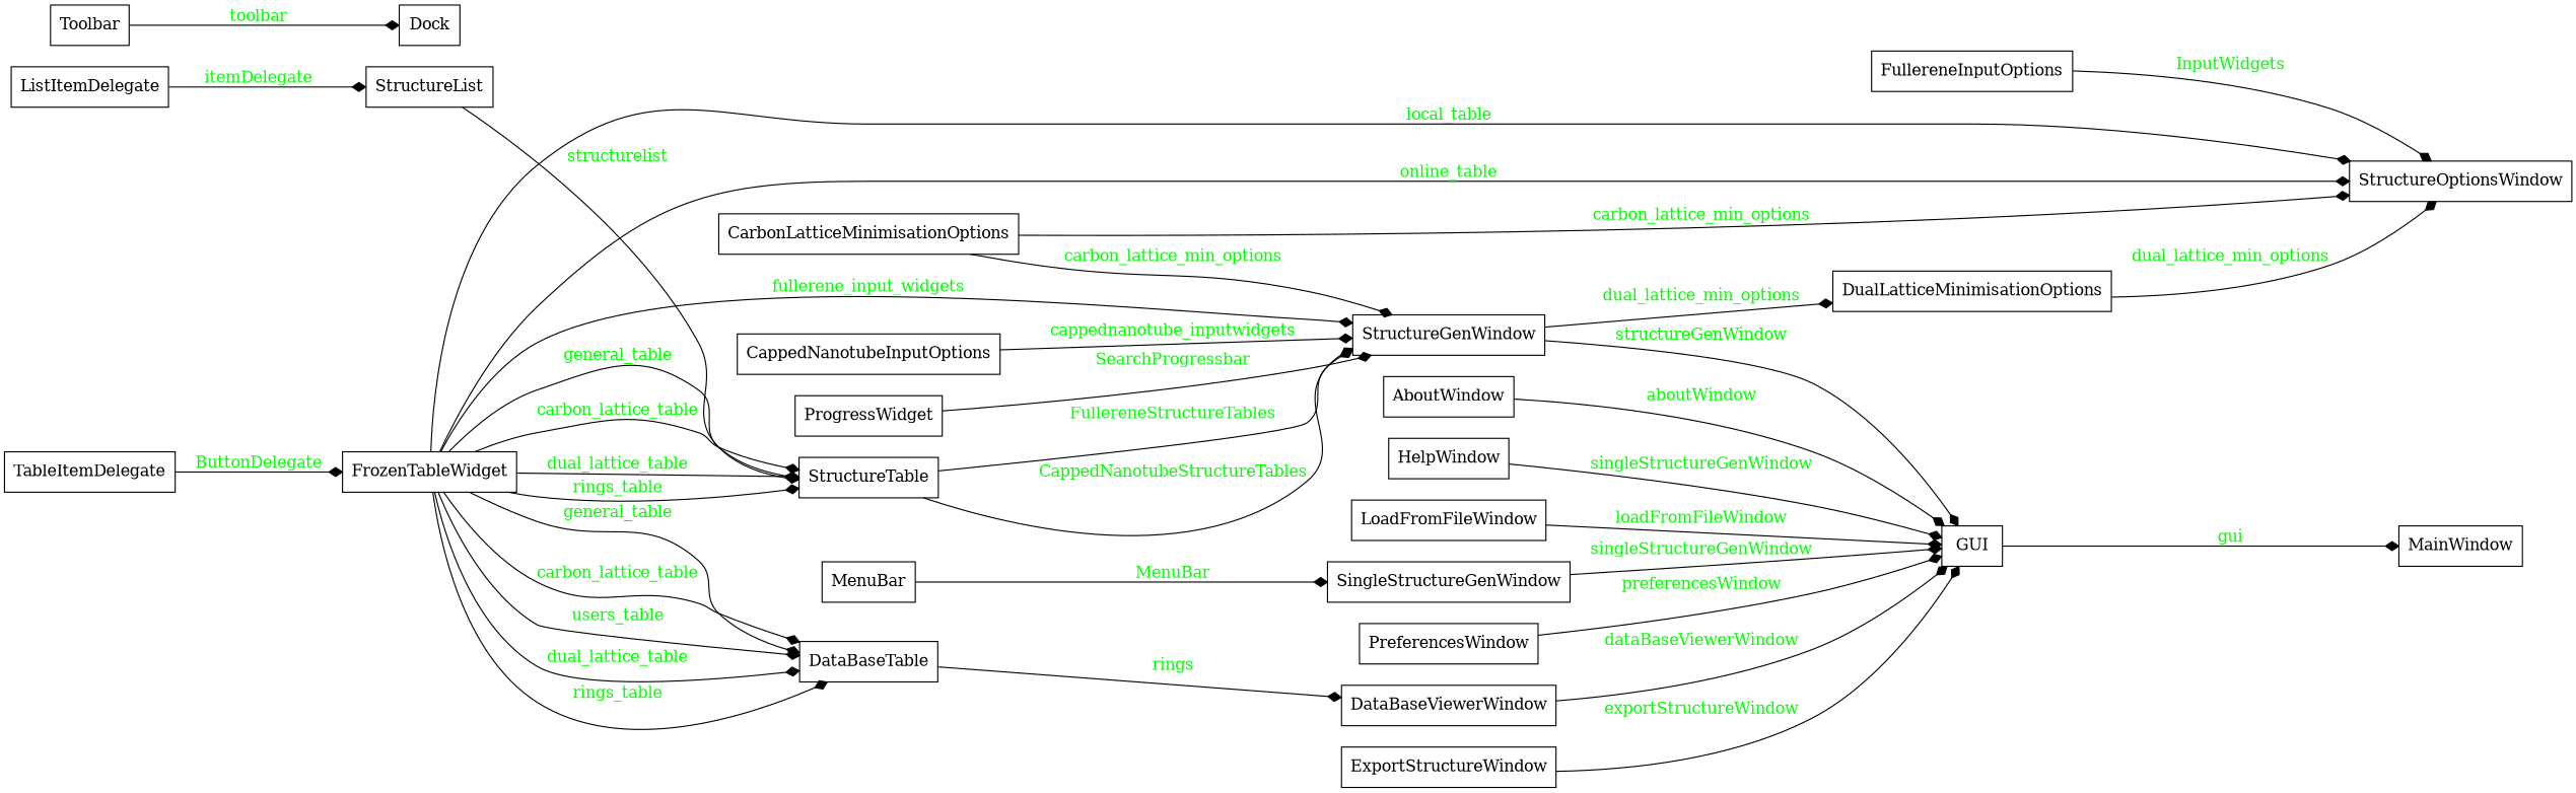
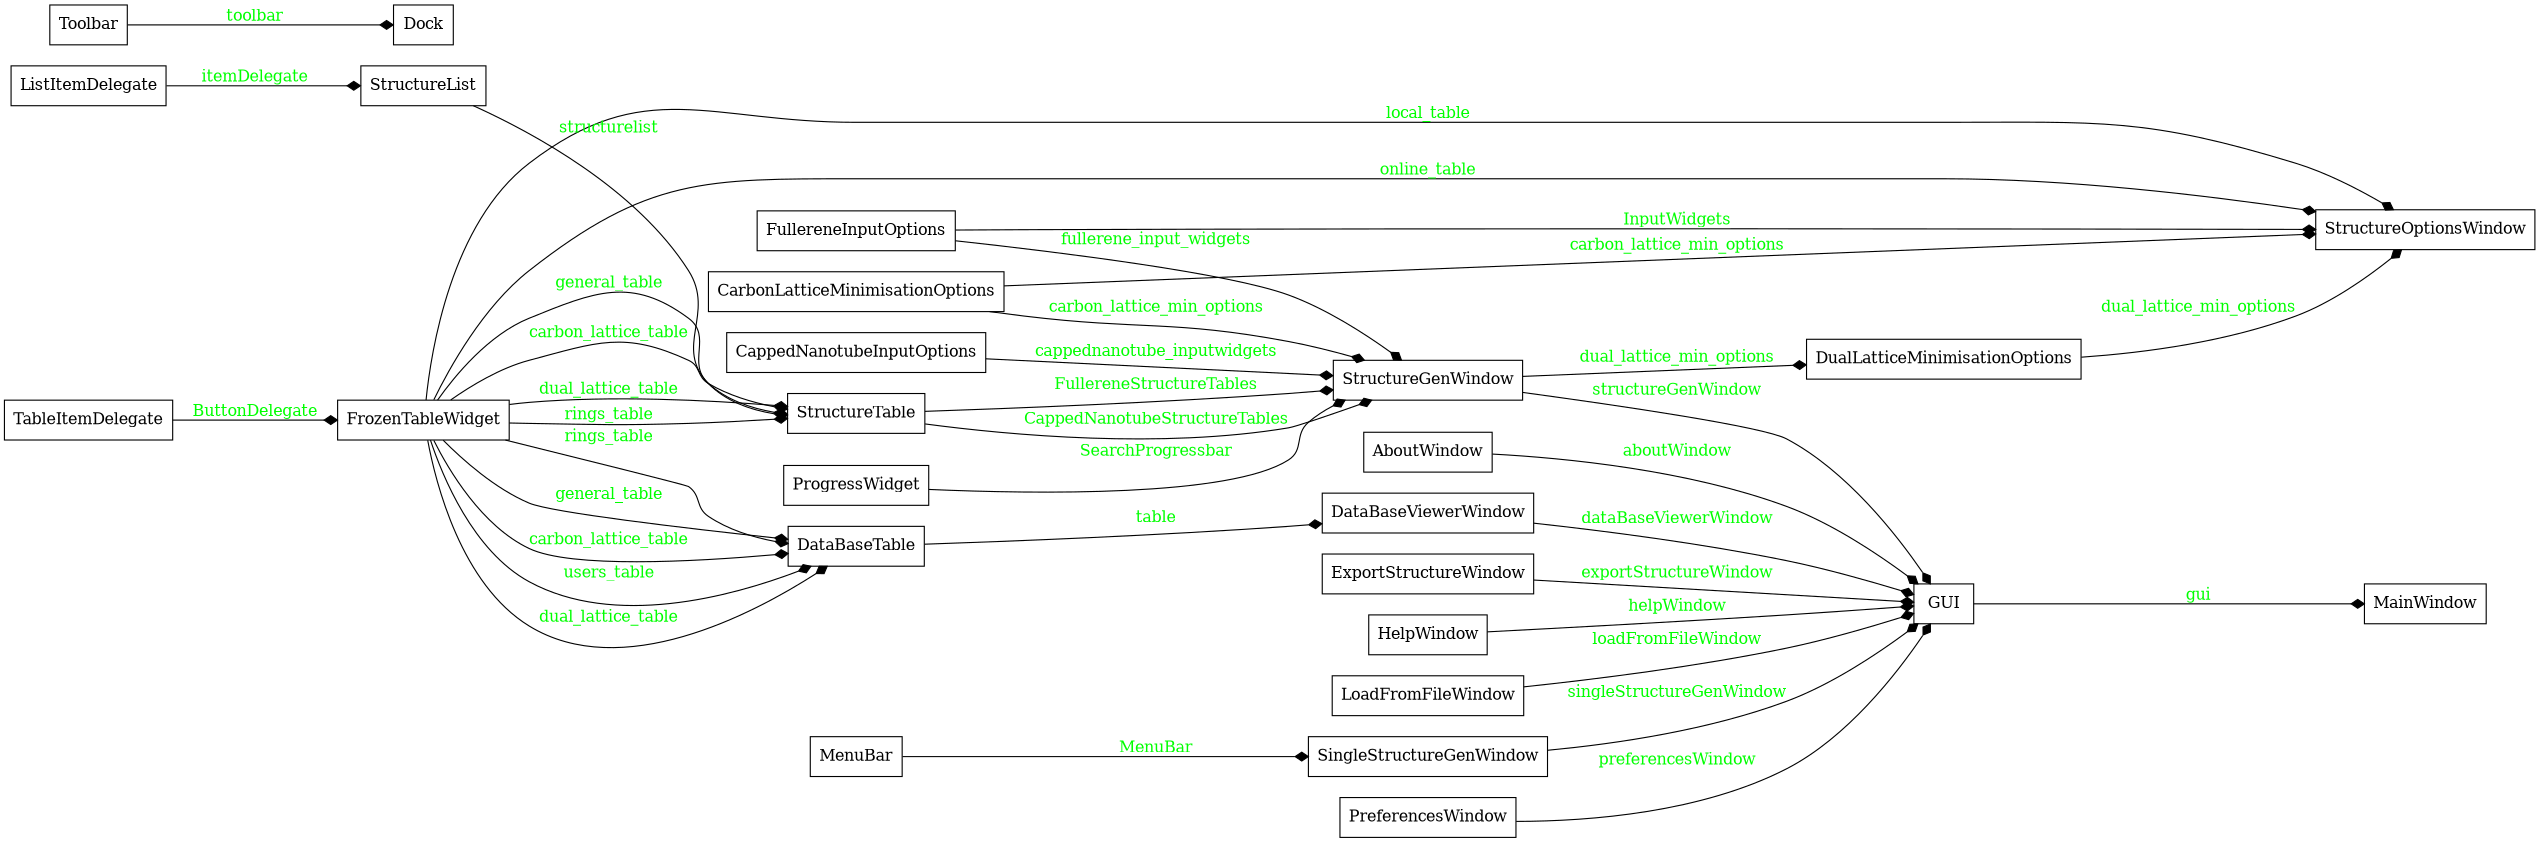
  digraph {
    rankdir=LR
    node [shape=record]
    edge [arrowhead=diamond arrowtail=none fontcolor=green style=solid]
    n1 [label=AboutWindow]
    n2 [label=GUI]
    n3 [label=MainWindow]
    n4 [label=CappedNanotubeInputOptions]
    n5 [label=StructureGenWindow]
    n6 [label=DualLatticeMinimisationOptions]
    n7 [label=StructureOptionsWindow]
    n8 [label=CarbonLatticeMinimisationOptions]
    n9 [label=DataBaseTable]
    n10 [label=DataBaseViewerWindow]
    n11 [label=Dock]
    n12 [label=ExportStructureWindow]
    n13 [label=FrozenTableWidget]
    n14 [label=StructureTable]
    n15 [label=FullereneInputOptions]
    n16 [label=HelpWindow]
    n17 [label=ListItemDelegate]
    n18 [label=StructureList]
    n19 [label=LoadFromFileWindow]
    n20 [label=MenuBar]
    n21 [label=SingleStructureGenWindow]
    n22 [label=PreferencesWindow]
    n23 [label=ProgressWidget]
    n24 [label=Toolbar]
    n25 [label=TableItemDelegate]
    n1 -> n2 [label=aboutWindow]
    n2 -> n3 [label=gui]
    n4 -> n5 [label=cappednanotube_inputwidgets]
    n5 -> n2 [label=structureGenWindow]
    n5 -> n6 [label=dual_lattice_min_options]
    n6 -> n7 [label=dual_lattice_min_options]
    n8 -> n5 [label=carbon_lattice_min_options]
    n8 -> n7 [label=carbon_lattice_min_options]
-   n9 -> n10 [label=rings]
+   n9 -> n10 [label=table]
    n10 -> n2 [label=dataBaseViewerWindow]
    n12 -> n2 [label=exportStructureWindow]
    n13 -> n7 [label=local_table]
    n13 -> n7 [label=online_table]
    n13 -> n9 [label=general_table]
    n13 -> n9 [label=carbon_lattice_table]
    n13 -> n9 [label=users_table]
    n13 -> n9 [label=dual_lattice_table]
    n13 -> n9 [label=rings_table]
    n13 -> n14 [label=general_table]
    n13 -> n14 [label=carbon_lattice_table]
    n13 -> n14 [label=dual_lattice_table]
    n13 -> n14 [label=rings_table]
    n14 -> n5 [label=FullereneStructureTables]
    n14 -> n5 [label=CappedNanotubeStructureTables]
-   n13 -> n5 [label=fullerene_input_widgets]
+   n15 -> n5 [label=fullerene_input_widgets]
    n15 -> n7 [label=InputWidgets]
-   n16 -> n2 [label=singleStructureGenWindow]
+   n16 -> n2 [label=helpWindow]
    n17 -> n18 [label=itemDelegate]
    n18 -> n14 [label=structurelist]
    n19 -> n2 [label=loadFromFileWindow]
    n20 -> n21 [label=MenuBar]
    n21 -> n2 [label=singleStructureGenWindow]
    n22 -> n2 [label=preferencesWindow]
    n23 -> n5 [label=SearchProgressbar]
    n24 -> n11 [label=toolbar]
    n25 -> n13 [label=ButtonDelegate]
  }
